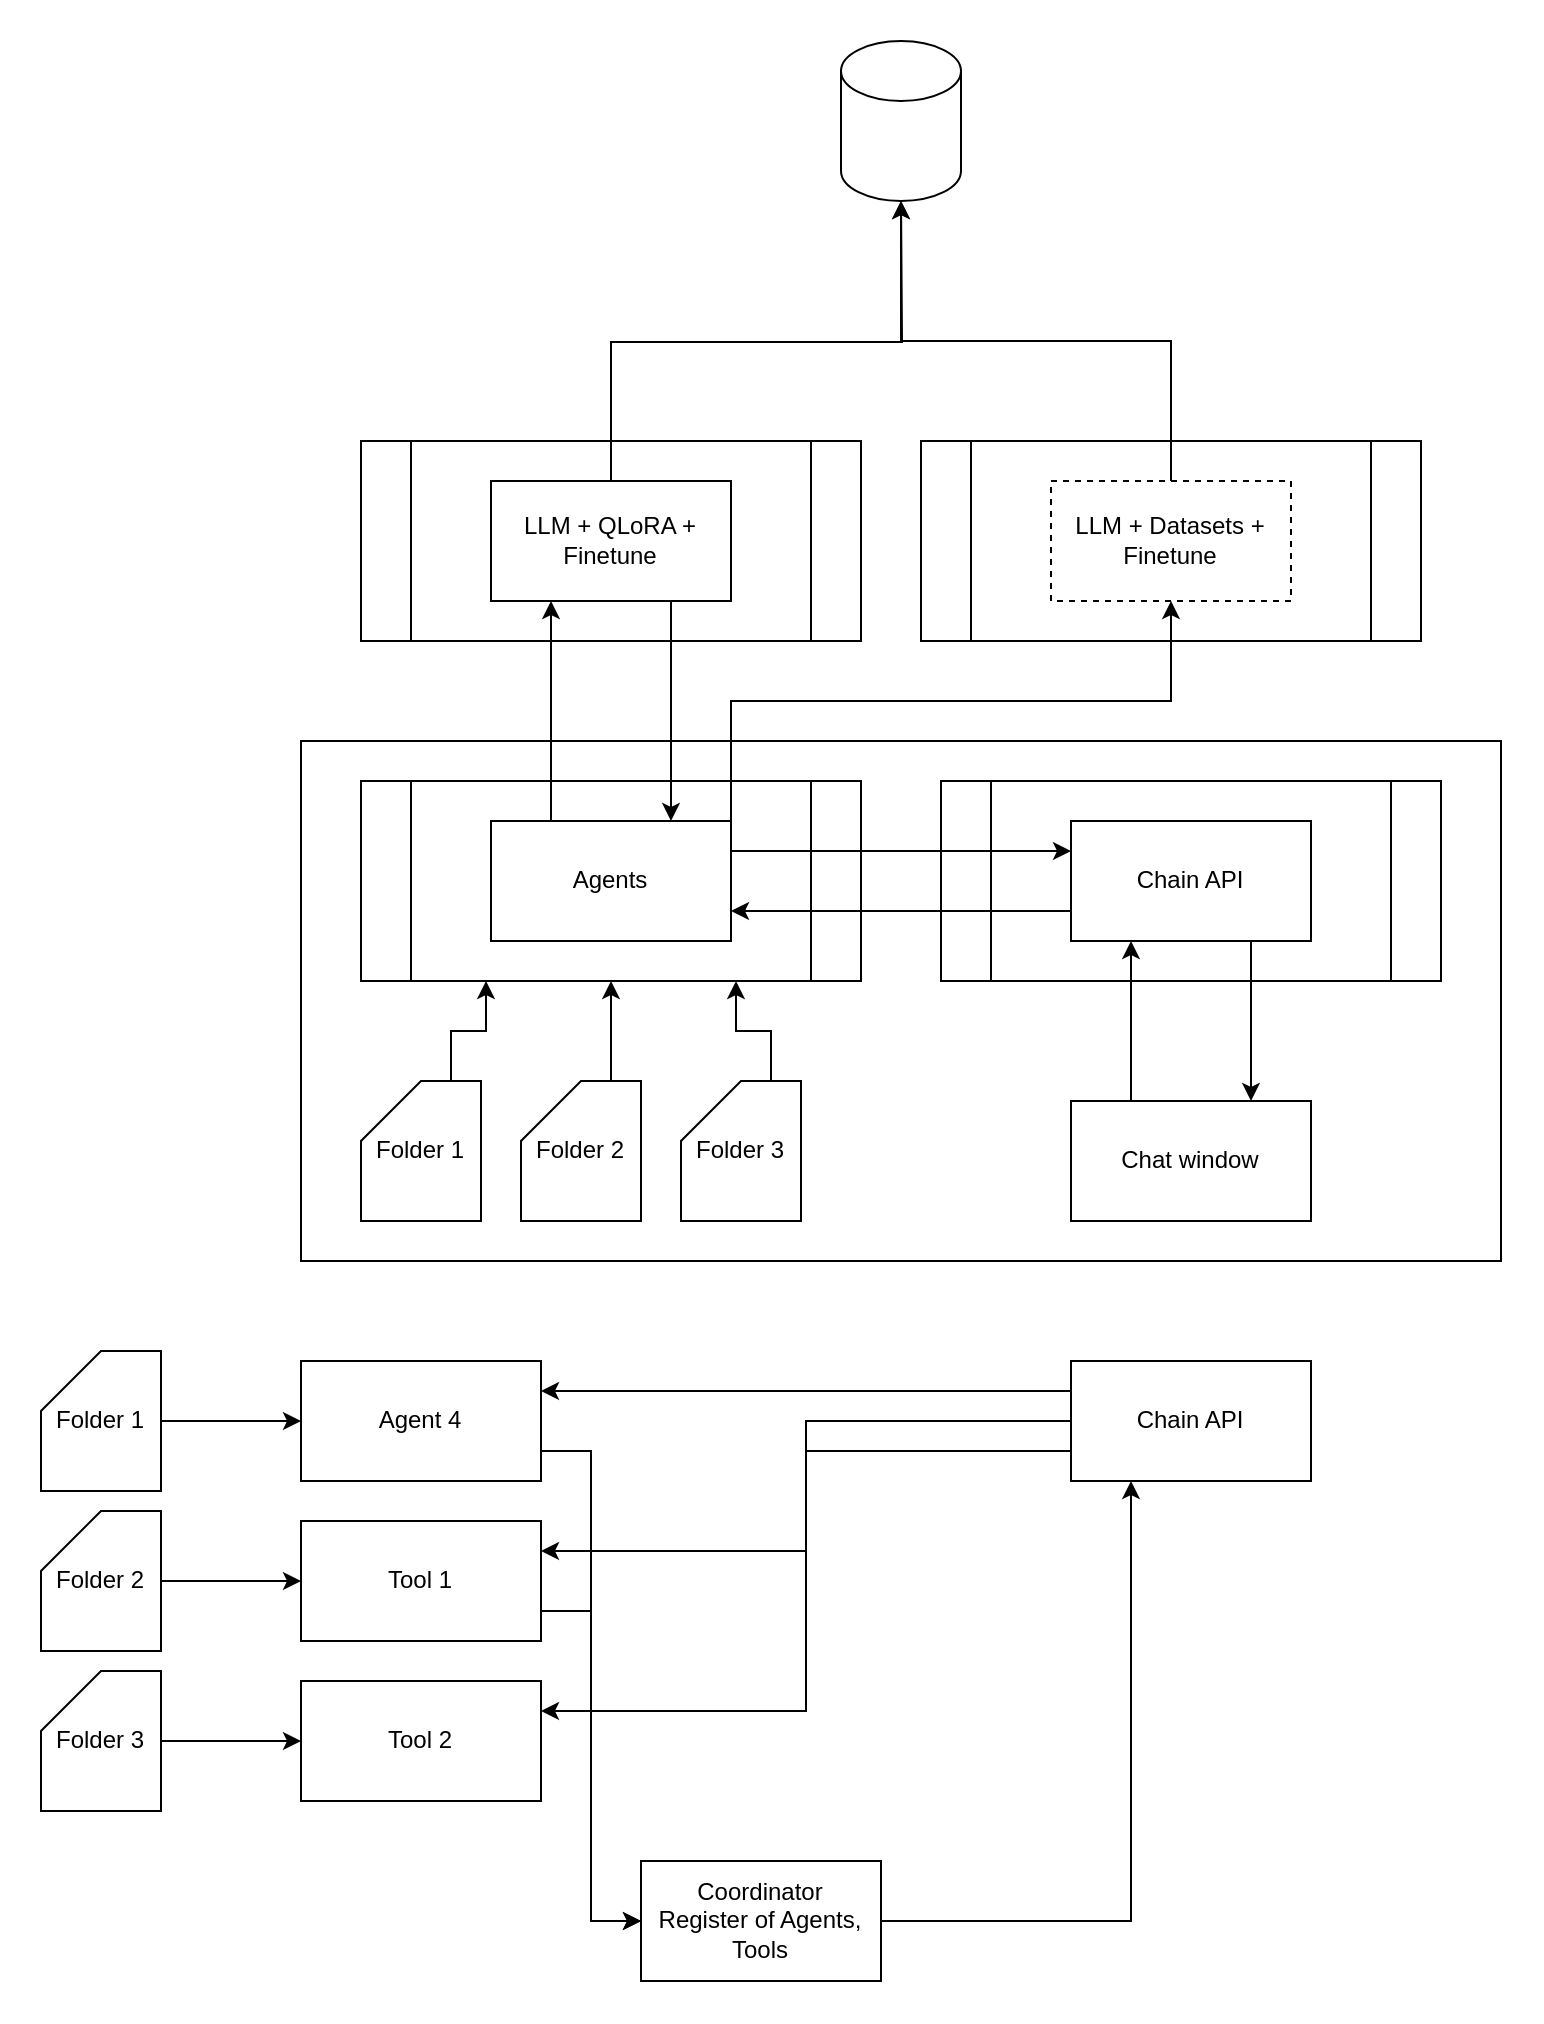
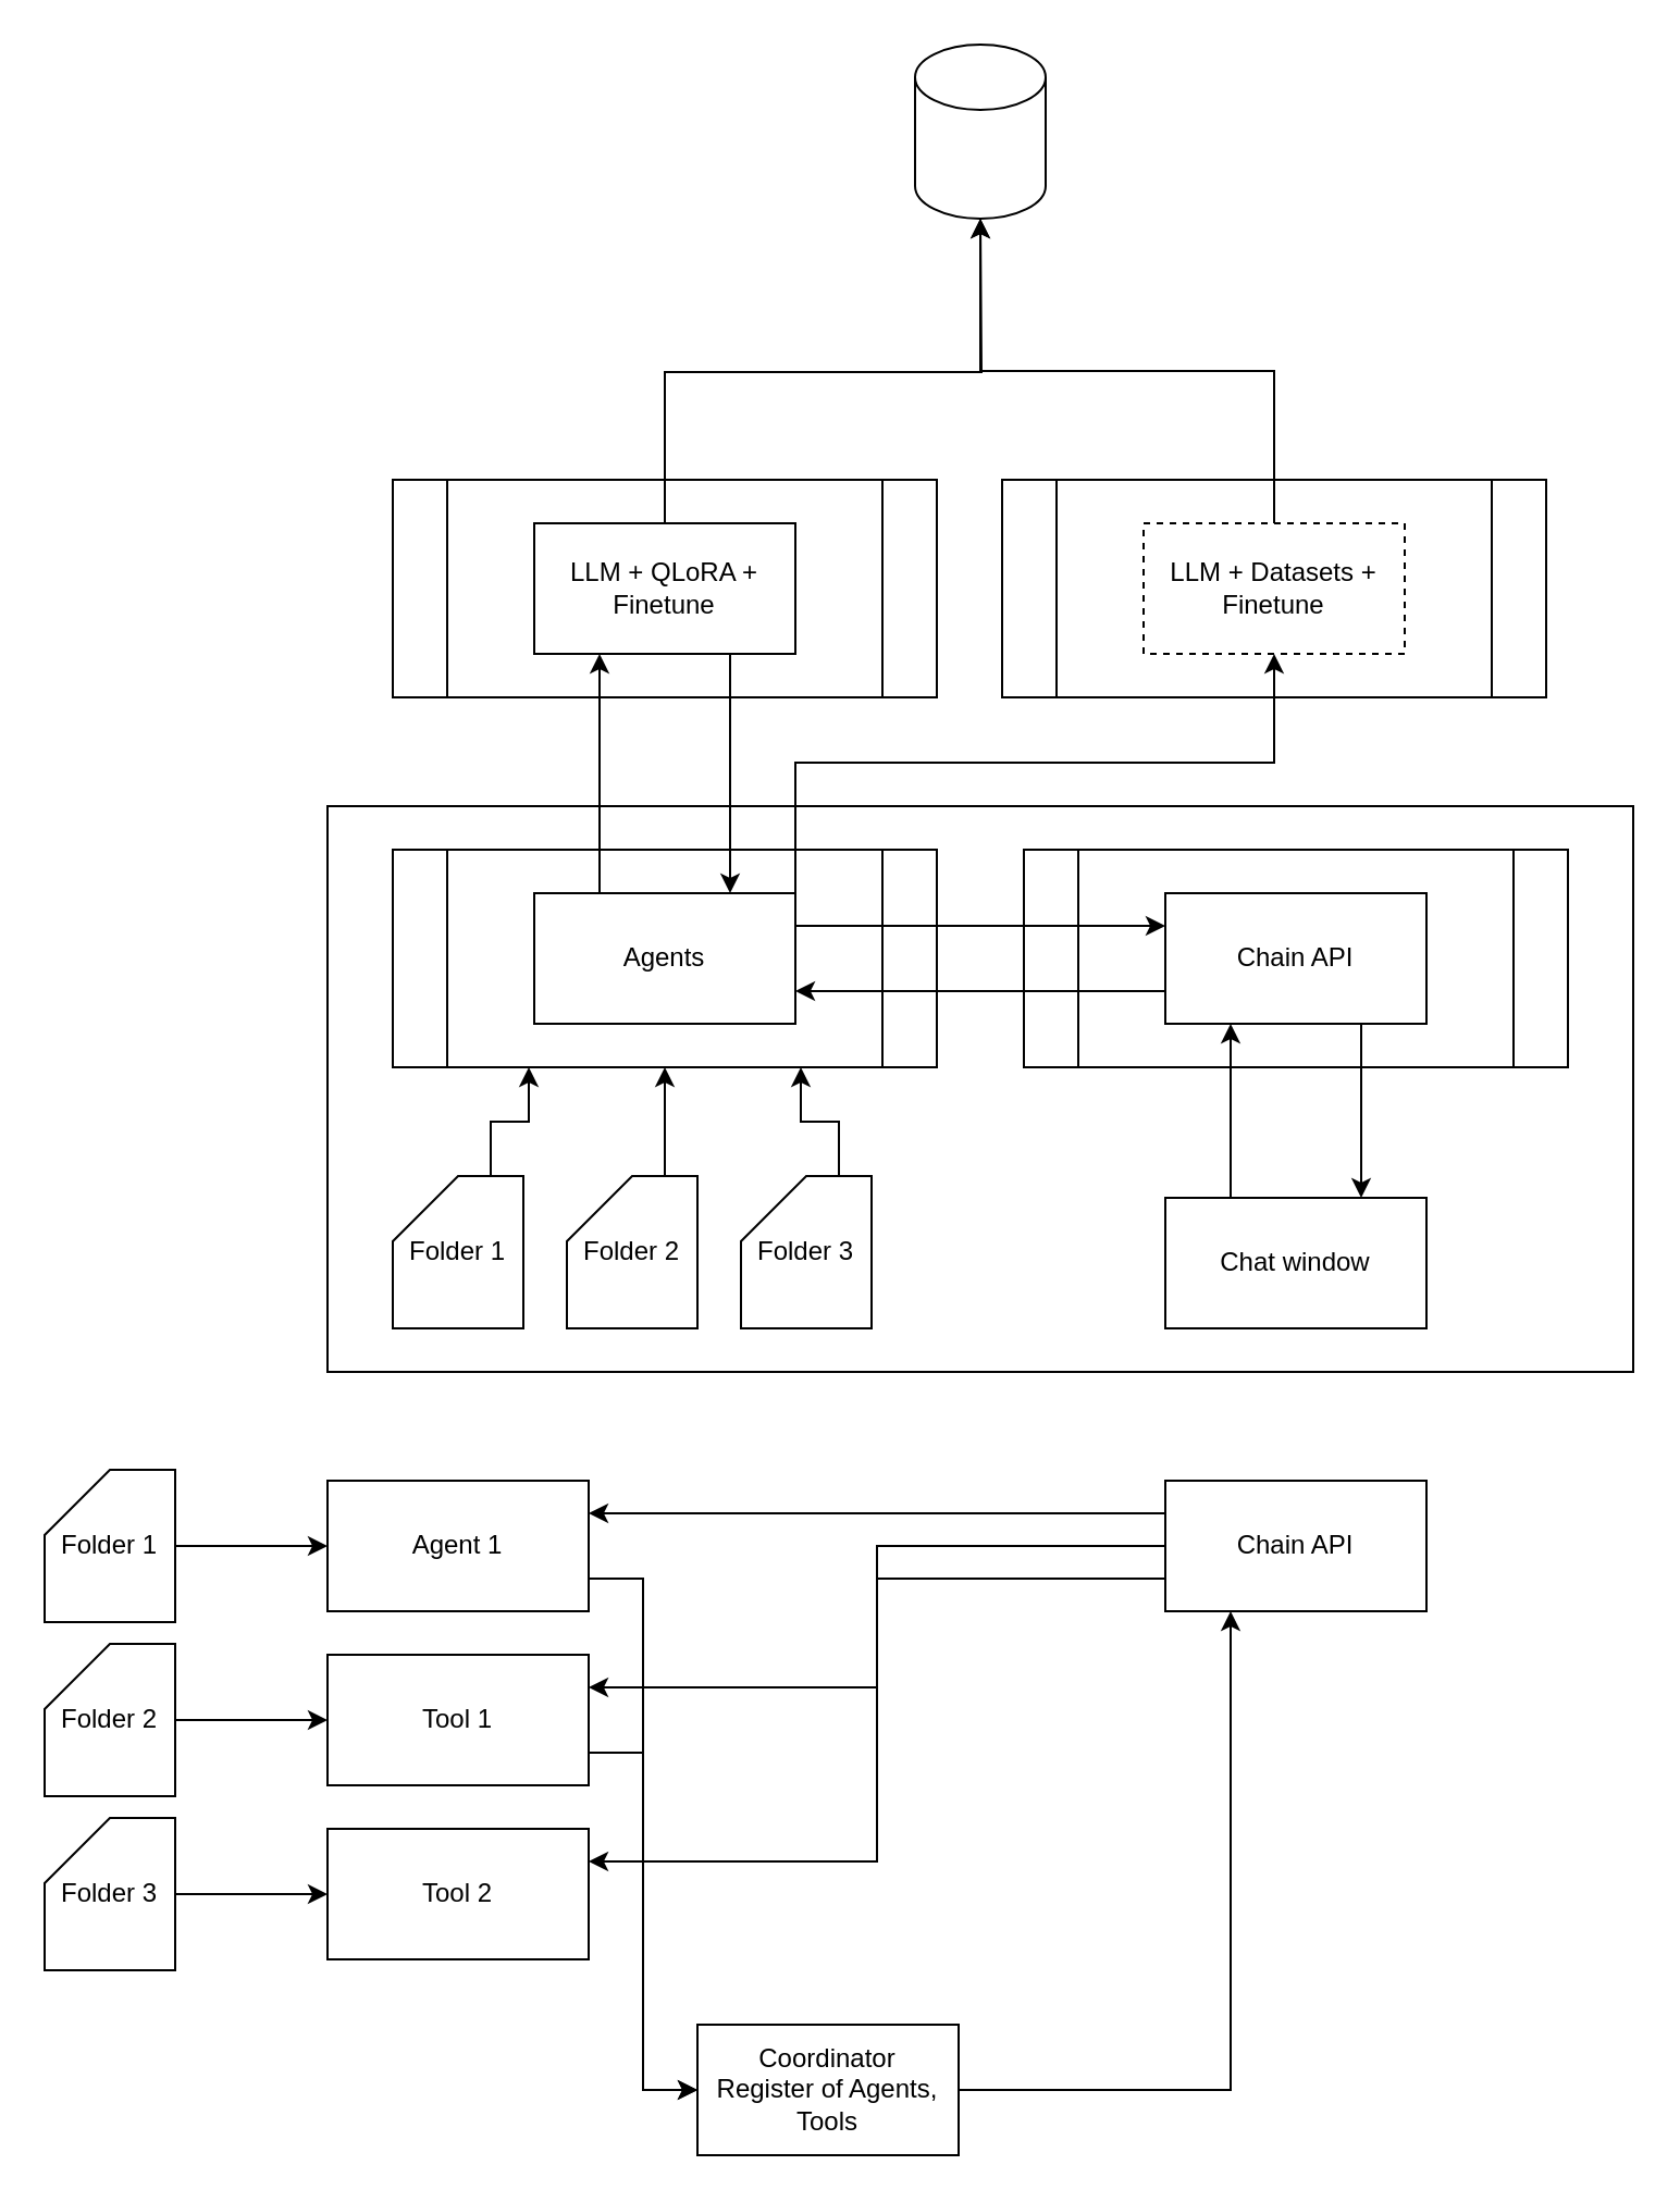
  <mxCell id="0" />
  <mxCell id="1" parent="0" />
  <mxCell id="2" value="" style="rounded=0;whiteSpace=wrap;html=1;" vertex="1" parent="1"><mxGeometry x="150" y="370" width="600" height="260" as="geometry" /></mxCell>
  <mxCell id="3" value="" style="shape=process;whiteSpace=wrap;html=1;backgroundOutline=1;" vertex="1" parent="1"><mxGeometry x="180" y="220" width="250" height="100" as="geometry" /></mxCell>
  <mxCell id="4" style="edgeStyle=orthogonalEdgeStyle;rounded=0;orthogonalLoop=1;jettySize=auto;html=1;exitX=0.5;exitY=0;exitDx=0;exitDy=0;" edge="1" parent="1" source="5"><mxGeometry relative="1" as="geometry"><mxPoint x="450" y="100" as="targetPoint" /></mxGeometry></mxCell>
  <mxCell id="5" value="LLM + QLoRA + Finetune" style="rounded=0;whiteSpace=wrap;html=1;" vertex="1" parent="1"><mxGeometry x="245" y="240" width="120" height="60" as="geometry" /></mxCell>
  <mxCell id="6" value="" style="shape=process;whiteSpace=wrap;html=1;backgroundOutline=1;" vertex="1" parent="1"><mxGeometry x="470" y="390" width="250" height="100" as="geometry" /></mxCell>
  <mxCell id="7" style="edgeStyle=orthogonalEdgeStyle;rounded=0;orthogonalLoop=1;jettySize=auto;html=1;exitX=0.75;exitY=1;exitDx=0;exitDy=0;entryX=0.75;entryY=0;entryDx=0;entryDy=0;" edge="1" parent="1" source="8" target="16"><mxGeometry relative="1" as="geometry" /></mxCell>
  <mxCell id="8" value="Chain API" style="rounded=0;whiteSpace=wrap;html=1;" vertex="1" parent="1"><mxGeometry x="535" y="410" width="120" height="60" as="geometry" /></mxCell>
  <mxCell id="9" value="" style="shape=process;whiteSpace=wrap;html=1;backgroundOutline=1;" vertex="1" parent="1"><mxGeometry x="180" y="390" width="250" height="100" as="geometry" /></mxCell>
  <mxCell id="10" style="edgeStyle=orthogonalEdgeStyle;rounded=0;orthogonalLoop=1;jettySize=auto;html=1;exitX=1;exitY=0.25;exitDx=0;exitDy=0;entryX=0;entryY=0.25;entryDx=0;entryDy=0;" edge="1" parent="1" source="12" target="8"><mxGeometry relative="1" as="geometry" /></mxCell>
  <mxCell id="11" style="edgeStyle=orthogonalEdgeStyle;rounded=0;orthogonalLoop=1;jettySize=auto;html=1;exitX=0.25;exitY=0;exitDx=0;exitDy=0;entryX=0.25;entryY=1;entryDx=0;entryDy=0;" edge="1" parent="1" source="12" target="5"><mxGeometry relative="1" as="geometry" /></mxCell>
  <mxCell id="12" value="Agents" style="rounded=0;whiteSpace=wrap;html=1;" vertex="1" parent="1"><mxGeometry x="245" y="410" width="120" height="60" as="geometry" /></mxCell>
  <mxCell id="13" style="edgeStyle=orthogonalEdgeStyle;rounded=0;orthogonalLoop=1;jettySize=auto;html=1;exitX=0;exitY=0.75;exitDx=0;exitDy=0;entryX=1;entryY=0.75;entryDx=0;entryDy=0;" edge="1" parent="1" source="8" target="12"><mxGeometry relative="1" as="geometry" /></mxCell>
  <mxCell id="14" style="edgeStyle=orthogonalEdgeStyle;rounded=0;orthogonalLoop=1;jettySize=auto;html=1;exitX=0.75;exitY=1;exitDx=0;exitDy=0;entryX=0.75;entryY=0;entryDx=0;entryDy=0;" edge="1" parent="1" source="5" target="12"><mxGeometry relative="1" as="geometry" /></mxCell>
  <mxCell id="15" style="edgeStyle=orthogonalEdgeStyle;rounded=0;orthogonalLoop=1;jettySize=auto;html=1;exitX=0.25;exitY=0;exitDx=0;exitDy=0;entryX=0.25;entryY=1;entryDx=0;entryDy=0;" edge="1" parent="1" source="16" target="8"><mxGeometry relative="1" as="geometry" /></mxCell>
  <mxCell id="16" value="Chat window" style="rounded=0;whiteSpace=wrap;html=1;" vertex="1" parent="1"><mxGeometry x="535" y="550" width="120" height="60" as="geometry" /></mxCell>
  <mxCell id="17" value="" style="shape=process;whiteSpace=wrap;html=1;backgroundOutline=1;" vertex="1" parent="1"><mxGeometry x="460" y="220" width="250" height="100" as="geometry" /></mxCell>
  <mxCell id="18" value="LLM + Datasets + Finetune" style="rounded=0;whiteSpace=wrap;html=1;dashed=1;" vertex="1" parent="1"><mxGeometry x="525" y="240" width="120" height="60" as="geometry" /></mxCell>
  <mxCell id="19" style="edgeStyle=orthogonalEdgeStyle;rounded=0;orthogonalLoop=1;jettySize=auto;html=1;exitX=1;exitY=0;exitDx=0;exitDy=0;entryX=0.5;entryY=1;entryDx=0;entryDy=0;" edge="1" parent="1" source="12" target="18"><mxGeometry relative="1" as="geometry"><Array as="points"><mxPoint x="365" y="350" /><mxPoint x="585" y="350" /></Array></mxGeometry></mxCell>
  <mxCell id="20" value="" style="shape=cylinder3;whiteSpace=wrap;html=1;boundedLbl=1;backgroundOutline=1;size=15;" vertex="1" parent="1"><mxGeometry x="420" y="20" width="60" height="80" as="geometry" /></mxCell>
  <mxCell id="21" style="edgeStyle=orthogonalEdgeStyle;rounded=0;orthogonalLoop=1;jettySize=auto;html=1;exitX=0.5;exitY=0;exitDx=0;exitDy=0;entryX=0.5;entryY=1;entryDx=0;entryDy=0;entryPerimeter=0;" edge="1" parent="1" source="18" target="20"><mxGeometry relative="1" as="geometry" /></mxCell>
  <mxCell id="22" style="edgeStyle=orthogonalEdgeStyle;rounded=0;orthogonalLoop=1;jettySize=auto;html=1;exitX=0;exitY=0;exitDx=45;exitDy=0;exitPerimeter=0;entryX=0.25;entryY=1;entryDx=0;entryDy=0;" edge="1" parent="1" source="23" target="9"><mxGeometry relative="1" as="geometry" /></mxCell>
  <mxCell id="23" value="Folder 1" style="shape=card;whiteSpace=wrap;html=1;" vertex="1" parent="1"><mxGeometry x="180" y="540" width="60" height="70" as="geometry" /></mxCell>
  <mxCell id="24" style="edgeStyle=orthogonalEdgeStyle;rounded=0;orthogonalLoop=1;jettySize=auto;html=1;exitX=0;exitY=0;exitDx=45;exitDy=0;exitPerimeter=0;entryX=0.5;entryY=1;entryDx=0;entryDy=0;" edge="1" parent="1" source="25" target="9"><mxGeometry relative="1" as="geometry" /></mxCell>
  <mxCell id="25" value="Folder 2" style="shape=card;whiteSpace=wrap;html=1;" vertex="1" parent="1"><mxGeometry x="260" y="540" width="60" height="70" as="geometry" /></mxCell>
  <mxCell id="26" style="edgeStyle=orthogonalEdgeStyle;rounded=0;orthogonalLoop=1;jettySize=auto;html=1;exitX=0;exitY=0;exitDx=45;exitDy=0;exitPerimeter=0;entryX=0.75;entryY=1;entryDx=0;entryDy=0;" edge="1" parent="1" source="27" target="9"><mxGeometry relative="1" as="geometry" /></mxCell>
  <mxCell id="27" value="Folder 3" style="shape=card;whiteSpace=wrap;html=1;" vertex="1" parent="1"><mxGeometry x="340" y="540" width="60" height="70" as="geometry" /></mxCell>
  <mxCell id="28" style="edgeStyle=orthogonalEdgeStyle;rounded=0;orthogonalLoop=1;jettySize=auto;html=1;exitX=1;exitY=0.75;exitDx=0;exitDy=0;entryX=0;entryY=0.5;entryDx=0;entryDy=0;" edge="1" parent="1" source="29" target="34"><mxGeometry relative="1" as="geometry" /></mxCell>
- <mxCell id="29" value="Agent 4" style="rounded=0;whiteSpace=wrap;html=1;" vertex="1" parent="1"><mxGeometry x="150" y="680" width="120" height="60" as="geometry" /></mxCell>
+ <mxCell id="29" value="Agent 1" style="rounded=0;whiteSpace=wrap;html=1;" vertex="1" parent="1"><mxGeometry x="150" y="680" width="120" height="60" as="geometry" /></mxCell>
  <mxCell id="30" style="edgeStyle=orthogonalEdgeStyle;rounded=0;orthogonalLoop=1;jettySize=auto;html=1;exitX=1;exitY=0.75;exitDx=0;exitDy=0;entryX=0;entryY=0.5;entryDx=0;entryDy=0;" edge="1" parent="1" source="31" target="34"><mxGeometry relative="1" as="geometry" /></mxCell>
  <mxCell id="31" value="Tool 1" style="rounded=0;whiteSpace=wrap;html=1;" vertex="1" parent="1"><mxGeometry x="150" y="760" width="120" height="60" as="geometry" /></mxCell>
  <mxCell id="32" value="Tool 2" style="rounded=0;whiteSpace=wrap;html=1;" vertex="1" parent="1"><mxGeometry x="150" y="840" width="120" height="60" as="geometry" /></mxCell>
  <mxCell id="33" style="edgeStyle=orthogonalEdgeStyle;rounded=0;orthogonalLoop=1;jettySize=auto;html=1;exitX=1;exitY=0.5;exitDx=0;exitDy=0;entryX=0.25;entryY=1;entryDx=0;entryDy=0;" edge="1" parent="1" source="34" target="38"><mxGeometry relative="1" as="geometry" /></mxCell>
  <mxCell id="34" value="Coordinator&lt;br&gt;Register of Agents, Tools" style="rounded=0;whiteSpace=wrap;html=1;" vertex="1" parent="1"><mxGeometry x="320" y="930" width="120" height="60" as="geometry" /></mxCell>
  <mxCell id="35" style="edgeStyle=orthogonalEdgeStyle;rounded=0;orthogonalLoop=1;jettySize=auto;html=1;exitX=0;exitY=0.25;exitDx=0;exitDy=0;entryX=1;entryY=0.25;entryDx=0;entryDy=0;" edge="1" parent="1" source="38" target="29"><mxGeometry relative="1" as="geometry" /></mxCell>
  <mxCell id="36" style="edgeStyle=orthogonalEdgeStyle;rounded=0;orthogonalLoop=1;jettySize=auto;html=1;exitX=0;exitY=0.5;exitDx=0;exitDy=0;entryX=1;entryY=0.25;entryDx=0;entryDy=0;" edge="1" parent="1" source="38" target="31"><mxGeometry relative="1" as="geometry" /></mxCell>
  <mxCell id="37" style="edgeStyle=orthogonalEdgeStyle;rounded=0;orthogonalLoop=1;jettySize=auto;html=1;exitX=0;exitY=0.75;exitDx=0;exitDy=0;entryX=1;entryY=0.25;entryDx=0;entryDy=0;" edge="1" parent="1" source="38" target="32"><mxGeometry relative="1" as="geometry" /></mxCell>
  <mxCell id="38" value="Chain API" style="rounded=0;whiteSpace=wrap;html=1;" vertex="1" parent="1"><mxGeometry x="535" y="680" width="120" height="60" as="geometry" /></mxCell>
  <mxCell id="39" style="edgeStyle=orthogonalEdgeStyle;rounded=0;orthogonalLoop=1;jettySize=auto;html=1;exitX=1;exitY=0.5;exitDx=0;exitDy=0;exitPerimeter=0;entryX=0;entryY=0.5;entryDx=0;entryDy=0;" edge="1" parent="1" source="40" target="29"><mxGeometry relative="1" as="geometry" /></mxCell>
  <mxCell id="40" value="Folder 1" style="shape=card;whiteSpace=wrap;html=1;" vertex="1" parent="1"><mxGeometry x="20" y="675" width="60" height="70" as="geometry" /></mxCell>
  <mxCell id="41" style="edgeStyle=orthogonalEdgeStyle;rounded=0;orthogonalLoop=1;jettySize=auto;html=1;exitX=1;exitY=0.5;exitDx=0;exitDy=0;exitPerimeter=0;entryX=0;entryY=0.5;entryDx=0;entryDy=0;" edge="1" parent="1" source="42" target="31"><mxGeometry relative="1" as="geometry" /></mxCell>
  <mxCell id="42" value="Folder 2" style="shape=card;whiteSpace=wrap;html=1;" vertex="1" parent="1"><mxGeometry x="20" y="755" width="60" height="70" as="geometry" /></mxCell>
  <mxCell id="43" style="edgeStyle=orthogonalEdgeStyle;rounded=0;orthogonalLoop=1;jettySize=auto;html=1;exitX=1;exitY=0.5;exitDx=0;exitDy=0;exitPerimeter=0;entryX=0;entryY=0.5;entryDx=0;entryDy=0;" edge="1" parent="1" source="44" target="32"><mxGeometry relative="1" as="geometry" /></mxCell>
  <mxCell id="44" value="Folder 3" style="shape=card;whiteSpace=wrap;html=1;" vertex="1" parent="1"><mxGeometry x="20" y="835" width="60" height="70" as="geometry" /></mxCell>
